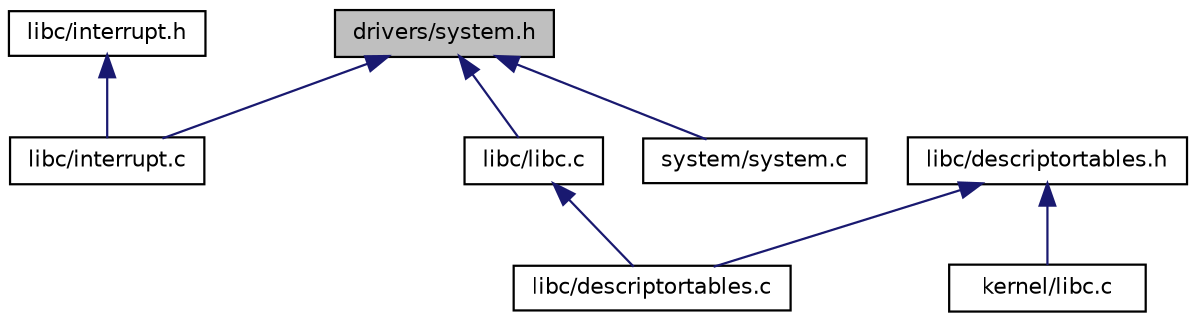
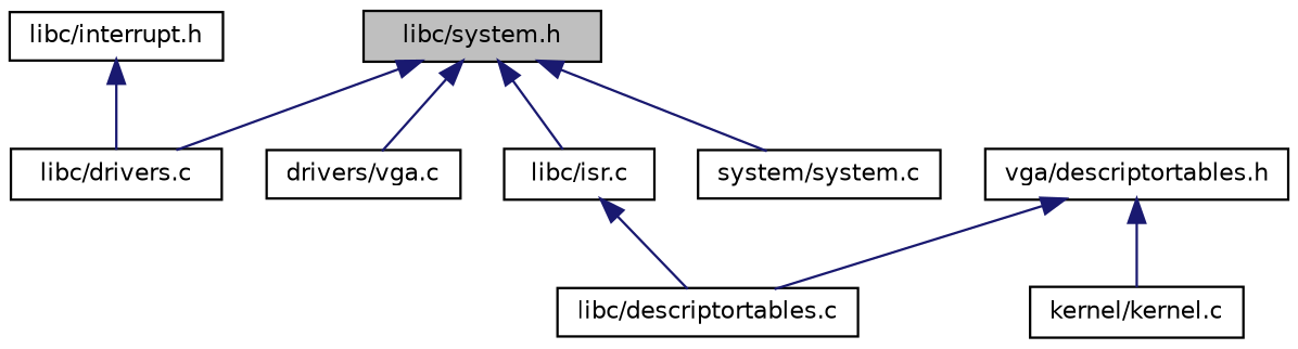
  digraph {
    fontname="DejaVu Sans"
    node [color=black fillcolor=white fontname="DejaVu Sans" fontsize=10 shape=record style=filled]
    edge [color=midnightblue dir=back fontname="DejaVu Sans" fontsize=10 labelfontname=Helvetica labelfontsize=10 style=solid]
-   n1 [fillcolor=grey75 fontcolor=black height=0.2 label="drivers/system.h" width=0.4]
-   n3 [height=0.2 label="libc/interrupt.c" width=0.4]
-   n4 [height=0.2 label="libc/libc.c" width=0.4]
+   n1 [fillcolor=grey75 fontcolor=black height=0.2 label="libc/system.h" width=0.4]
+   n2 [height=0.2 label="drivers/vga.c" width=0.4]
+   n3 [height=0.2 label="libc/drivers.c" width=0.4]
+   n4 [height=0.2 label="libc/isr.c" width=0.4]
    n5 [height=0.2 label="system/system.c" width=0.4]
    n6 [height=0.2 label="libc/interrupt.h" width=0.4]
    n7 [height=0.2 label="libc/descriptortables.c" width=0.4]
-   n8 [height=0.2 label="libc/descriptortables.h" width=0.4]
-   n9 [height=0.2 label="kernel/libc.c" width=0.4]
+   n8 [height=0.2 label="vga/descriptortables.h" width=0.4]
+   n9 [height=0.2 label="kernel/kernel.c" width=0.4]
+   n1 -> n2
    n1 -> n3
    n1 -> n4
    n1 -> n5
    n4 -> n7
    n6 -> n3
    n8 -> n7
    n8 -> n9
  }
